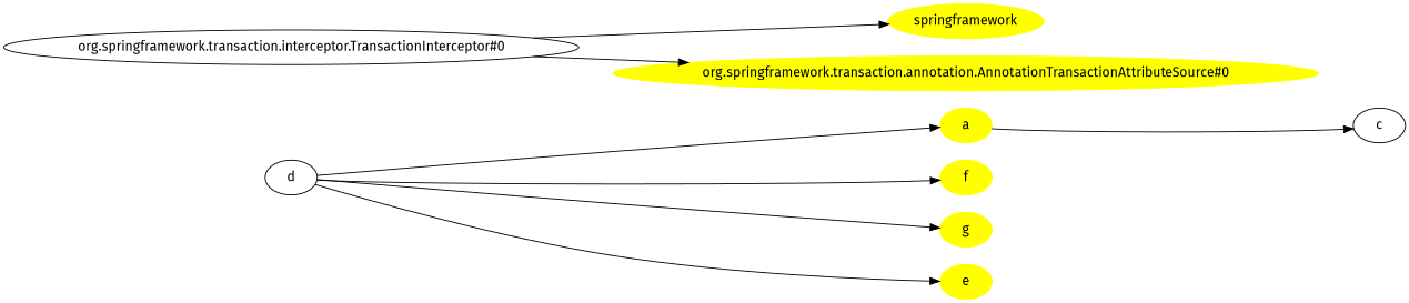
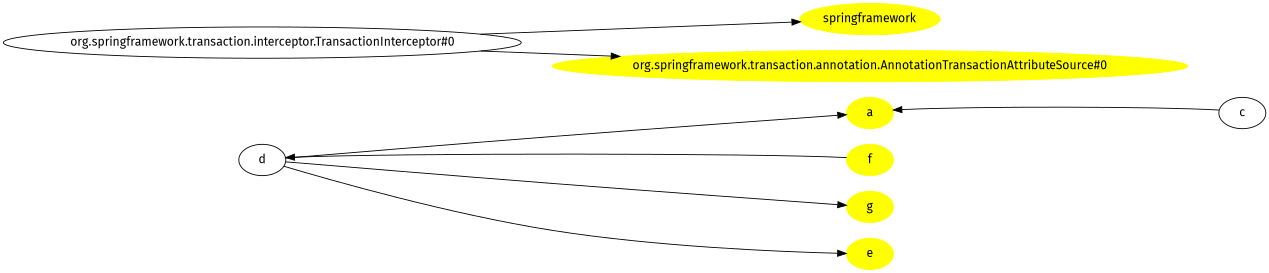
  digraph {
    fontname="Fira Sans"
    rankdir=LR
    node [fontname="Fira Sans" color=yellow style=filled]
    edge [fontname="Fira Sans"]
    n1 [label=d color="" style=""]
    n2 [label=a]
    n3 [label=f]
    n4 [label=g]
    n5 [label=e]
    n6 [label=springframework]
    n7 [label=c color="" style=""]
    n8 [label="org.springframework.transaction.annotation.AnnotationTransactionAttributeSource#0"]
    n9 [label="org.springframework.transaction.interceptor.TransactionInterceptor#0" color="" style=""]
    n1 -> n2
-   n1 -> n3
+   n3 -> n1
    n1 -> n4
    n1 -> n5
-   n2 -> n7
+   n7 -> n2
    n9 -> n6
    n9 -> n8
  }
